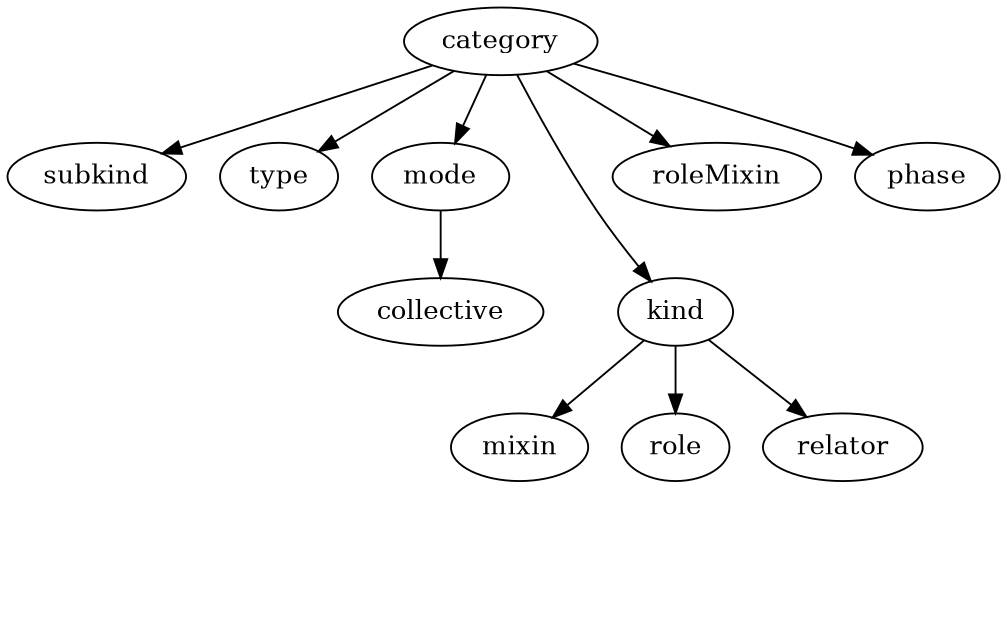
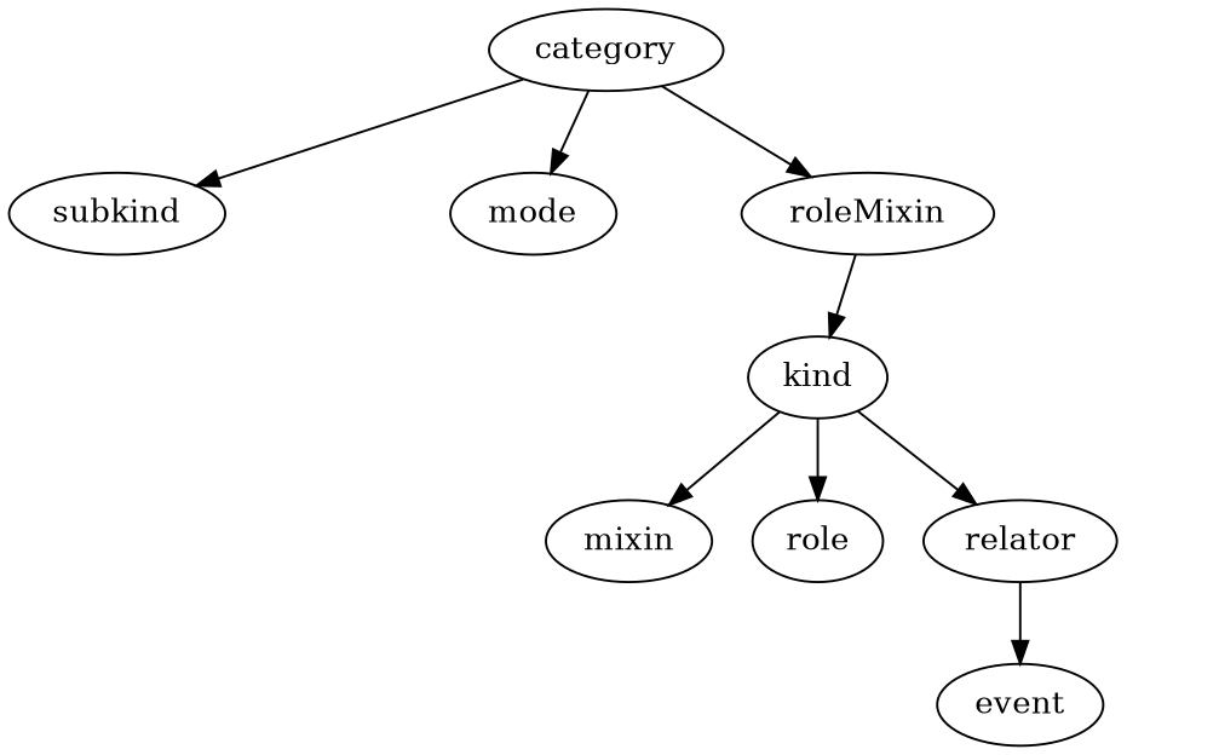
  strict digraph {
    category
    subkind
-   type
    mode
    kind
    roleMixin
-   phase
-   collective
    mixin
    role
    relator
+   event
    category -> subkind
-   category -> type
    category -> mode
-   category -> kind
+   roleMixin -> kind
    category -> roleMixin
-   category -> phase
-   mode -> collective
    kind -> mixin
    kind -> role
    kind -> relator
+   relator -> event
  }
